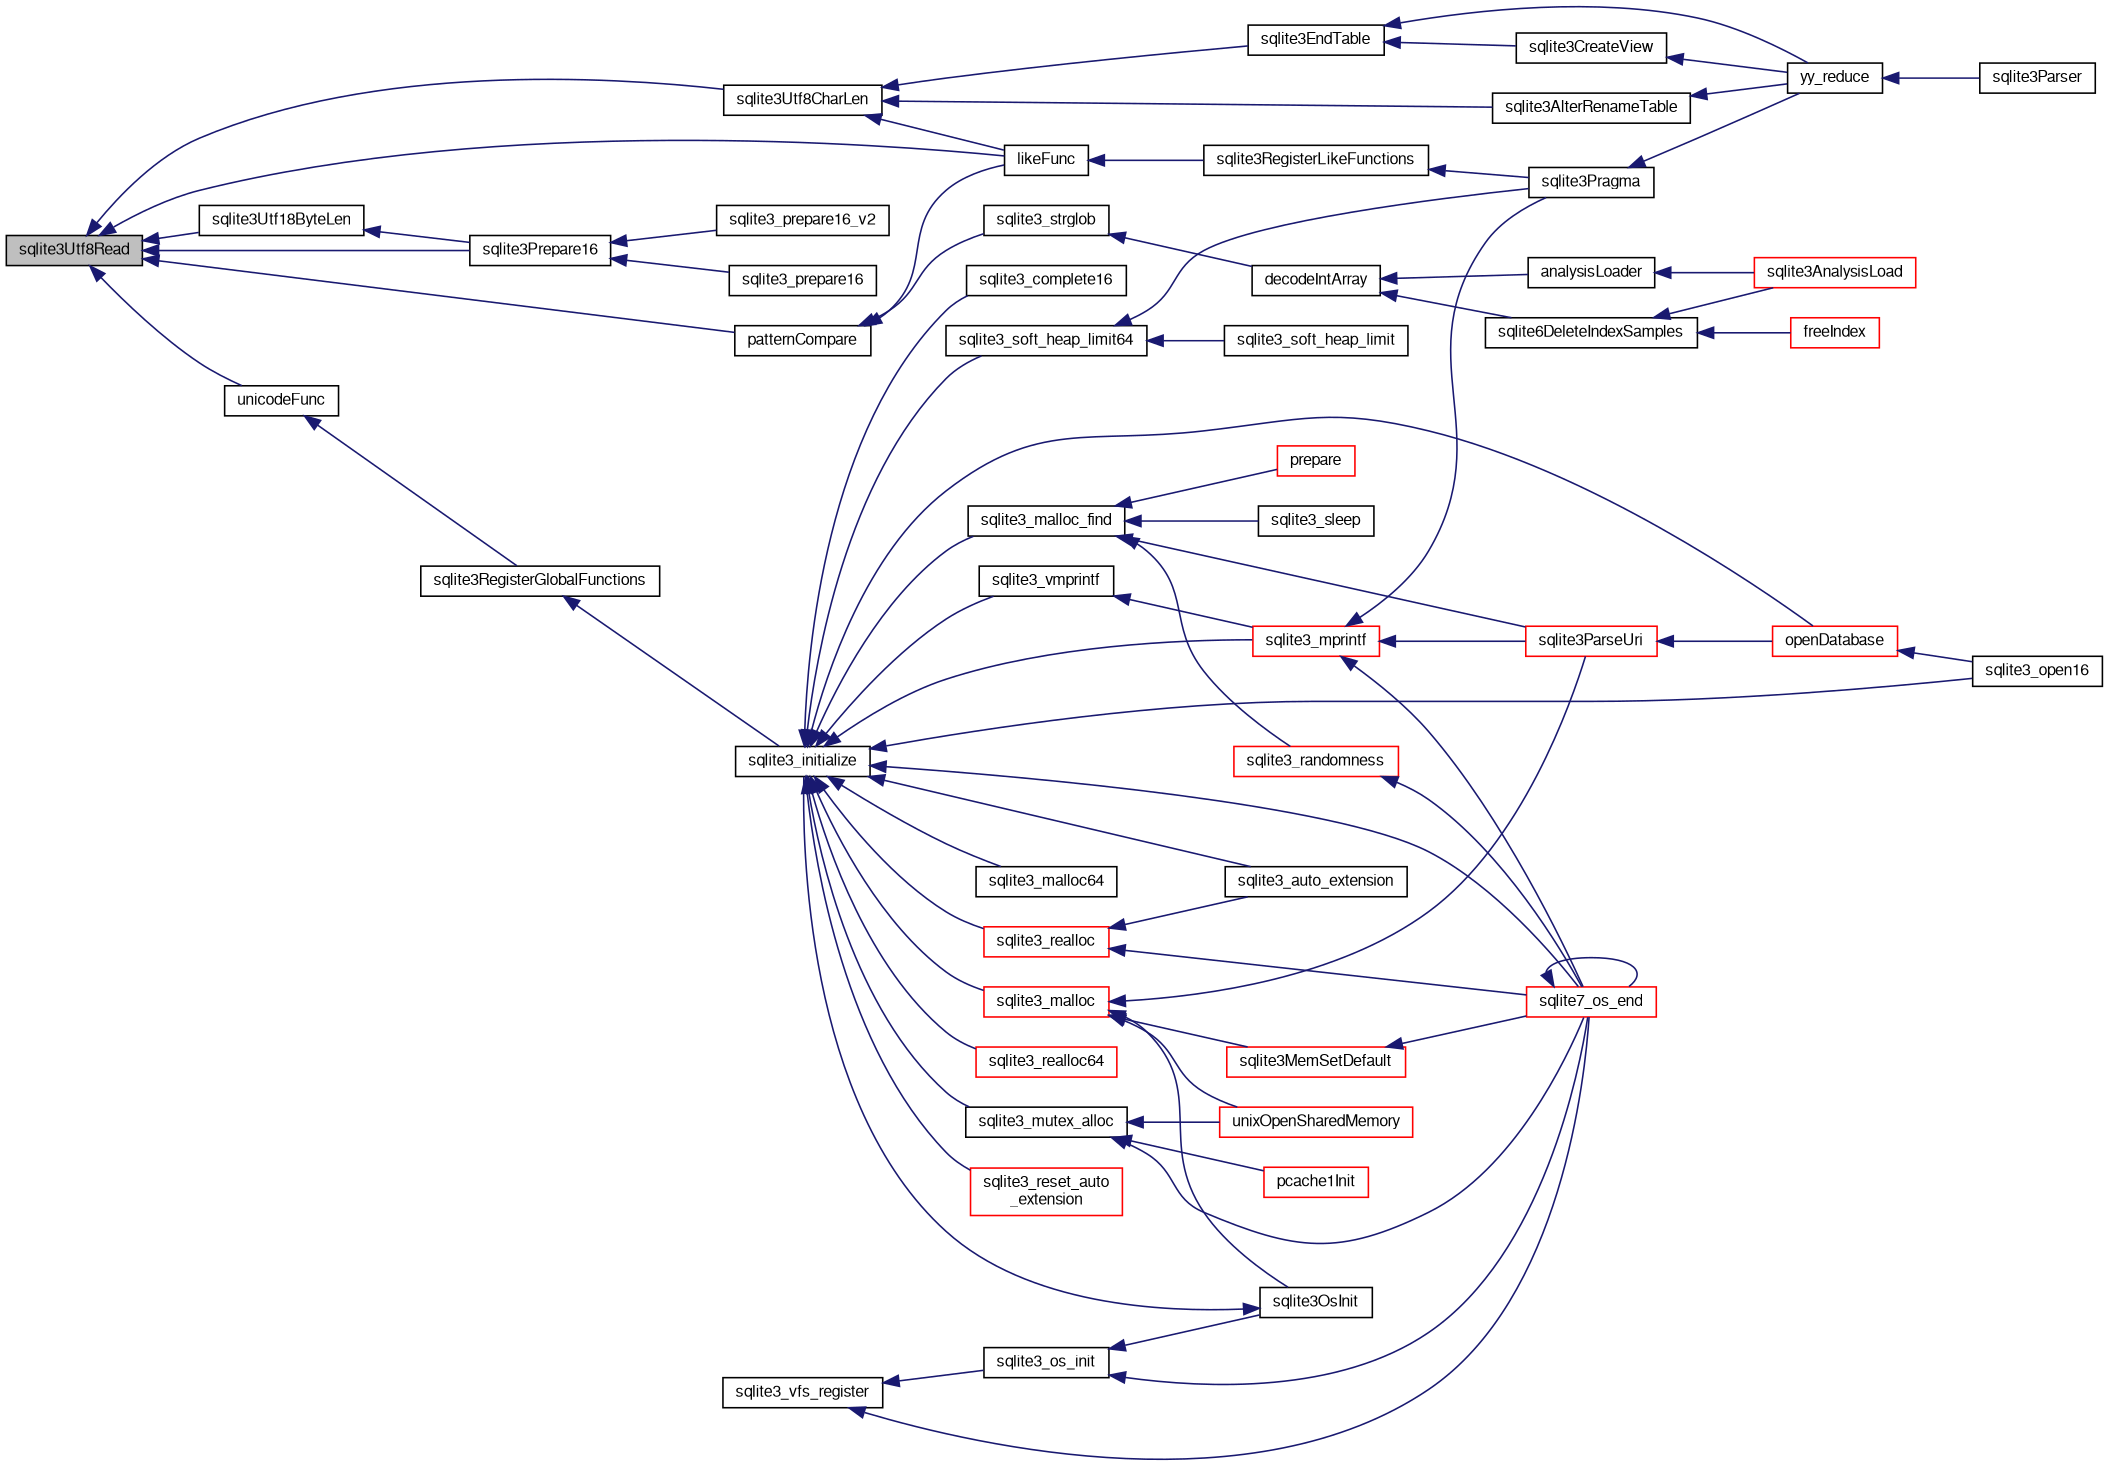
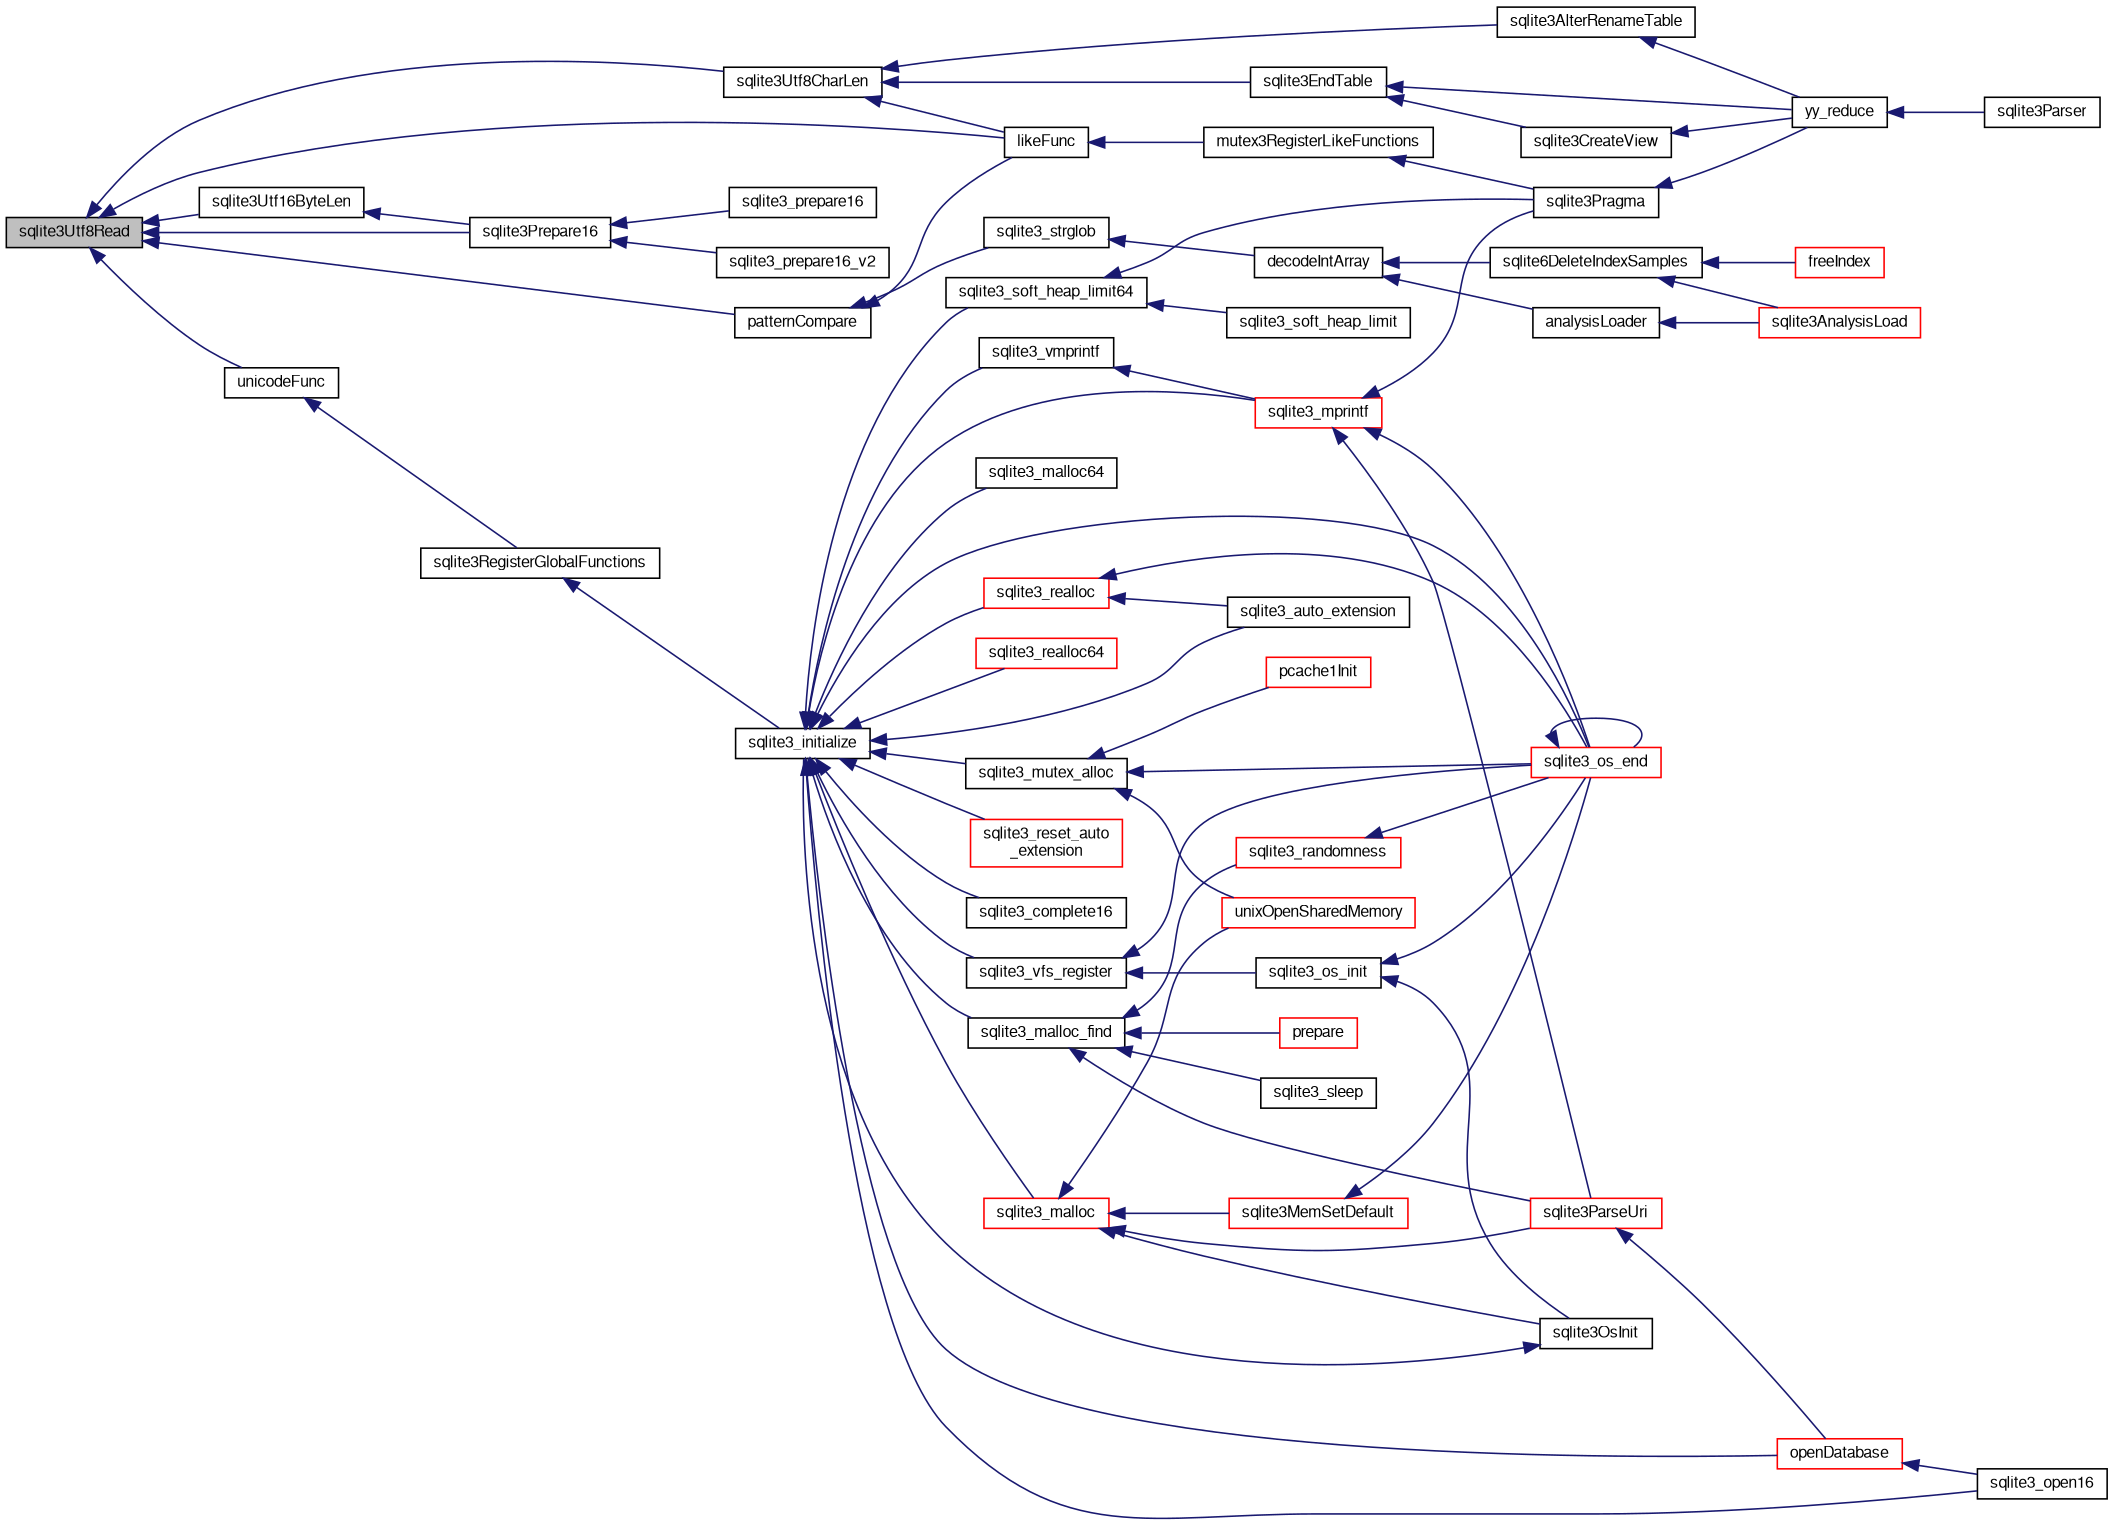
  digraph {
    rankdir=LR
    node [color=black fillcolor=white fontname=FreeSans fontsize=10 shape=record style=filled]
    edge [color=midnightblue dir=back fontname=FreeSans fontsize=10 labelfontname=FreeSans labelfontsize=10 style=solid]
    n1 [fillcolor=grey75 fontcolor=black height=0.2 label=sqlite3Utf8Read width=0.4]
    n2 [height=0.2 label=sqlite3Utf8CharLen width=0.4]
    n3 [height=0.2 label=likeFunc width=0.4]
-   n4 [height=0.2 label=sqlite3Utf18ByteLen width=0.4]
+   n4 [height=0.2 label=sqlite3Utf16ByteLen width=0.4]
    n5 [height=0.2 label=patternCompare width=0.4]
    n6 [height=0.2 label=unicodeFunc width=0.4]
    n7 [height=0.2 label=sqlite3Prepare16 width=0.4]
    n8 [height=0.2 label=sqlite3AlterRenameTable width=0.4]
    n9 [height=0.2 label=sqlite3EndTable width=0.4]
-   n10 [height=0.2 label=sqlite3RegisterLikeFunctions width=0.4]
+   n10 [height=0.2 label=mutex3RegisterLikeFunctions width=0.4]
    n11 [height=0.2 label=sqlite3_strglob width=0.4]
    n12 [height=0.2 label=sqlite3RegisterGlobalFunctions width=0.4]
    n13 [height=0.2 label=yy_reduce width=0.4]
    n14 [height=0.2 label=sqlite3CreateView width=0.4]
    n15 [height=0.2 label=sqlite3_prepare16 width=0.4]
    n16 [height=0.2 label=sqlite3_prepare16_v2 width=0.4]
    n17 [height=0.2 label=sqlite3Parser width=0.4]
    n18 [height=0.2 label=sqlite3Pragma width=0.4]
    n19 [height=0.2 label=decodeIntArray width=0.4]
    n20 [height=0.2 label=analysisLoader width=0.4]
    n21 [height=0.2 label=sqlite6DeleteIndexSamples width=0.4]
    n22 [color=red height=0.2 label=sqlite3AnalysisLoad width=0.4]
    n23 [color=red height=0.2 label=freeIndex width=0.4]
    n24 [height=0.2 label=sqlite3_initialize width=0.4]
    n25 [height=0.2 label=sqlite3_malloc_find width=0.4]
-   n26 [color=red height=0.2 label=sqlite7_os_end width=0.4]
+   n26 [color=red height=0.2 label=sqlite3_os_end width=0.4]
    n27 [color=red height=0.2 label=openDatabase width=0.4]
    n28 [height=0.2 label=sqlite3_open16 width=0.4]
    n29 [height=0.2 label=sqlite3_vfs_register width=0.4]
    n30 [height=0.2 label=sqlite3_mutex_alloc width=0.4]
    n31 [height=0.2 label=sqlite3_soft_heap_limit64 width=0.4]
    n32 [color=red height=0.2 label=sqlite3_malloc width=0.4]
    n33 [height=0.2 label=sqlite3_malloc64 width=0.4]
    n34 [color=red height=0.2 label=sqlite3_realloc width=0.4]
    n35 [height=0.2 label=sqlite3_auto_extension width=0.4]
    n36 [color=red height=0.2 label=sqlite3_realloc64 width=0.4]
    n37 [height=0.2 label=sqlite3_vmprintf width=0.4]
    n38 [color=red height=0.2 label=sqlite3_mprintf width=0.4]
    n39 [color=red height=0.2 label="sqlite3_reset_auto\l_extension" width=0.4]
    n40 [height=0.2 label=sqlite3_complete16 width=0.4]
    n41 [color=red height=0.2 label=sqlite3_randomness width=0.4]
    n42 [color=red height=0.2 label=prepare width=0.4]
    n43 [color=red height=0.2 label=sqlite3ParseUri width=0.4]
    n44 [height=0.2 label=sqlite3_sleep width=0.4]
    n45 [height=0.2 label=sqlite3_os_init width=0.4]
    n46 [color=red height=0.2 label=unixOpenSharedMemory width=0.4]
    n47 [color=red height=0.2 label=pcache1Init width=0.4]
    n48 [height=0.2 label=sqlite3_soft_heap_limit width=0.4]
    n49 [height=0.2 label=sqlite3OsInit width=0.4]
    n50 [color=red height=0.2 label=sqlite3MemSetDefault width=0.4]
    n1 -> n2
    n1 -> n3
    n1 -> n4
    n1 -> n5
    n1 -> n6
    n1 -> n7
    n2 -> n3
    n2 -> n8
    n2 -> n9
    n3 -> n10
    n4 -> n7
    n5 -> n3
    n5 -> n11
    n6 -> n12
    n7 -> n15
    n7 -> n16
    n8 -> n13
    n9 -> n13
    n9 -> n14
    n10 -> n18
    n11 -> n19
    n12 -> n24
    n13 -> n17
    n14 -> n13
    n18 -> n13
    n19 -> n20
    n19 -> n21
    n20 -> n22
    n21 -> n22
    n21 -> n23
    n24 -> n25
    n24 -> n26
    n24 -> n27
    n24 -> n28
+   n24 -> n29
    n24 -> n30
    n24 -> n31
    n24 -> n32
    n24 -> n33
    n24 -> n34
    n24 -> n35
    n24 -> n36
    n24 -> n37
    n24 -> n38
    n24 -> n39
    n24 -> n40
    n25 -> n41
    n25 -> n42
    n25 -> n43
    n25 -> n44
    n26 -> n26
    n27 -> n28
    n29 -> n26
    n29 -> n45
    n30 -> n26
    n30 -> n46
    n30 -> n47
    n31 -> n18
    n31 -> n48
    n32 -> n43
    n32 -> n46
    n32 -> n49
    n32 -> n50
    n34 -> n26
    n34 -> n35
    n37 -> n38
    n38 -> n18
    n38 -> n26
    n38 -> n43
    n41 -> n26
    n43 -> n27
    n45 -> n26
    n45 -> n49
    n49 -> n24
    n50 -> n26
  }
